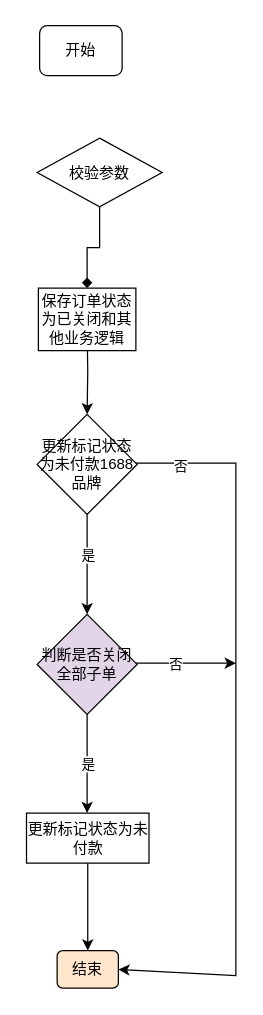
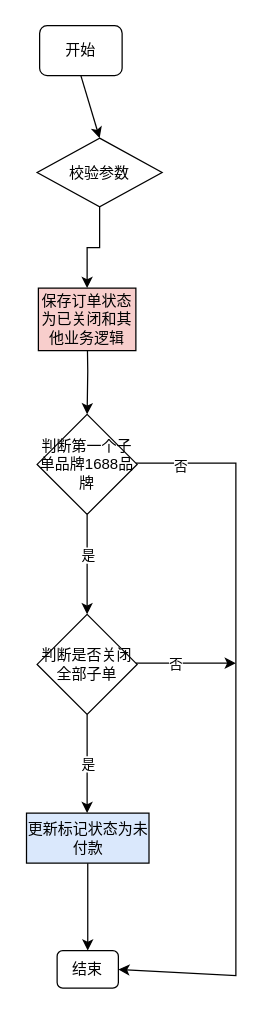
  <mxCell id="0" />
  <mxCell id="1" parent="0" />
  <mxCell id="2" value="开始" style="rounded=1;whiteSpace=wrap;html=1;" vertex="1" parent="1"><mxGeometry x="31" y="20" width="66" height="40" as="geometry" /></mxCell>
  <mxCell id="3" value="" style="edgeStyle=orthogonalEdgeStyle;rounded=0;orthogonalLoop=1;jettySize=auto;html=1;" edge="1" parent="1" target="9"><mxGeometry relative="1" as="geometry"><mxPoint x="69" y="261" as="sourcePoint" /></mxGeometry></mxCell>
- <mxCell id="4" value="" style="edgeStyle=orthogonalEdgeStyle;rounded=0;orthogonalLoop=1;jettySize=auto;html=1;endArrow=diamond;" edge="1" parent="1" source="5" target="13"><mxGeometry relative="1" as="geometry" /></mxCell>
+ <mxCell id="4" value="" style="edgeStyle=orthogonalEdgeStyle;rounded=0;orthogonalLoop=1;jettySize=auto;html=1;" edge="1" parent="1" source="5" target="13"><mxGeometry relative="1" as="geometry" /></mxCell>
  <mxCell id="5" value="校验参数" style="rhombus;whiteSpace=wrap;html=1;" vertex="1" parent="1"><mxGeometry x="29" y="110" width="100" height="55" as="geometry" /></mxCell>
+ <mxCell id="6" value="" style="endArrow=classic;html=1;rounded=0;entryX=0.5;entryY=0;entryDx=0;entryDy=0;exitX=0.5;exitY=1;exitDx=0;exitDy=0;" edge="1" parent="1" source="2" target="5"><mxGeometry width="50" height="50" relative="1" as="geometry"><mxPoint x="78" y="70" as="sourcePoint" /><mxPoint x="128" y="20" as="targetPoint" /></mxGeometry></mxCell>
  <mxCell id="7" value="" style="edgeStyle=orthogonalEdgeStyle;rounded=0;orthogonalLoop=1;jettySize=auto;html=1;" edge="1" parent="1" source="9" target="10"><mxGeometry relative="1" as="geometry" /></mxCell>
  <mxCell id="8" value="是" style="edgeLabel;html=1;align=center;verticalAlign=middle;resizable=0;points=[];" vertex="1" connectable="0" parent="7"><mxGeometry x="-0.2" y="-3" relative="1" as="geometry"><mxPoint x="3" as="offset" /></mxGeometry></mxCell>
- <mxCell id="9" value="更新标记状态为未付款1688品牌" style="rhombus;whiteSpace=wrap;html=1;" vertex="1" parent="1"><mxGeometry x="29" y="331" width="80" height="80" as="geometry" /></mxCell>
- <mxCell id="10" value="判断是否关闭全部子单" style="rhombus;whiteSpace=wrap;html=1;fillColor=#e1d5e7;" vertex="1" parent="1"><mxGeometry x="29" y="491" width="80" height="80" as="geometry" /></mxCell>
+ <mxCell id="9" value="判断第一个子单品牌1688品牌" style="rhombus;whiteSpace=wrap;html=1;" vertex="1" parent="1"><mxGeometry x="29" y="331" width="80" height="80" as="geometry" /></mxCell>
+ <mxCell id="10" value="判断是否关闭全部子单" style="rhombus;whiteSpace=wrap;html=1;" vertex="1" parent="1"><mxGeometry x="29" y="491" width="80" height="80" as="geometry" /></mxCell>
  <mxCell id="11" value="" style="endArrow=classic;html=1;rounded=0;exitX=0.5;exitY=1;exitDx=0;exitDy=0;" edge="1" parent="1" source="10"><mxGeometry width="50" height="50" relative="1" as="geometry"><mxPoint x="78" y="641" as="sourcePoint" /><mxPoint x="69" y="650" as="targetPoint" /></mxGeometry></mxCell>
  <mxCell id="12" value="是" style="edgeLabel;html=1;align=center;verticalAlign=middle;resizable=0;points=[];" vertex="1" connectable="0" parent="11"><mxGeometry x="0.32" y="3" relative="1" as="geometry"><mxPoint x="-3" y="-13" as="offset" /></mxGeometry></mxCell>
- <mxCell id="13" value="保存订单状态为已关闭和其他业务逻辑" style="whiteSpace=wrap;html=1;" vertex="1" parent="1"><mxGeometry x="30" y="230" width="78" height="50" as="geometry" /></mxCell>
+ <mxCell id="13" value="保存订单状态为已关闭和其他业务逻辑" style="whiteSpace=wrap;html=1;fillColor=#f8cecc;" vertex="1" parent="1"><mxGeometry x="30" y="230" width="78" height="50" as="geometry" /></mxCell>
  <mxCell id="14" value="" style="edgeStyle=orthogonalEdgeStyle;rounded=0;orthogonalLoop=1;jettySize=auto;html=1;" edge="1" parent="1" source="15"><mxGeometry relative="1" as="geometry"><mxPoint x="69.5" y="760" as="targetPoint" /></mxGeometry></mxCell>
- <mxCell id="15" value="更新标记状态为未付款" style="rounded=0;whiteSpace=wrap;html=1;" vertex="1" parent="1"><mxGeometry x="20.5" y="650" width="98" height="40" as="geometry" /></mxCell>
+ <mxCell id="15" value="更新标记状态为未付款" style="rounded=0;whiteSpace=wrap;html=1;fillColor=#dae8fc;" vertex="1" parent="1"><mxGeometry x="20.5" y="650" width="98" height="40" as="geometry" /></mxCell>
  <mxCell id="16" value="" style="endArrow=classic;html=1;rounded=0;entryX=1;entryY=0.5;entryDx=0;entryDy=0;" edge="1" parent="1" target="18"><mxGeometry width="50" height="50" relative="1" as="geometry"><mxPoint x="108" y="370" as="sourcePoint" /><mxPoint x="188" y="740" as="targetPoint" /><Array as="points"><mxPoint x="188" y="370" /><mxPoint x="188" y="780" /></Array></mxGeometry></mxCell>
  <mxCell id="17" value="否" style="edgeLabel;html=1;align=center;verticalAlign=middle;resizable=0;points=[];" vertex="1" connectable="0" parent="16"><mxGeometry x="-0.88" y="-2" relative="1" as="geometry"><mxPoint as="offset" /></mxGeometry></mxCell>
- <mxCell id="18" value="结束" style="rounded=1;whiteSpace=wrap;html=1;fillColor=#ffe6cc;" vertex="1" parent="1"><mxGeometry x="45" y="760" width="49" height="30" as="geometry" /></mxCell>
+ <mxCell id="18" value="结束" style="rounded=1;whiteSpace=wrap;html=1;" vertex="1" parent="1"><mxGeometry x="45" y="760" width="49" height="30" as="geometry" /></mxCell>
  <mxCell id="19" value="" style="endArrow=classic;html=1;rounded=0;" edge="1" parent="1"><mxGeometry width="50" height="50" relative="1" as="geometry"><mxPoint x="108" y="530" as="sourcePoint" /><mxPoint x="188" y="530" as="targetPoint" /></mxGeometry></mxCell>
  <mxCell id="20" value="否" style="edgeLabel;html=1;align=center;verticalAlign=middle;resizable=0;points=[];" vertex="1" connectable="0" parent="19"><mxGeometry x="-0.225" relative="1" as="geometry"><mxPoint as="offset" /></mxGeometry></mxCell>
